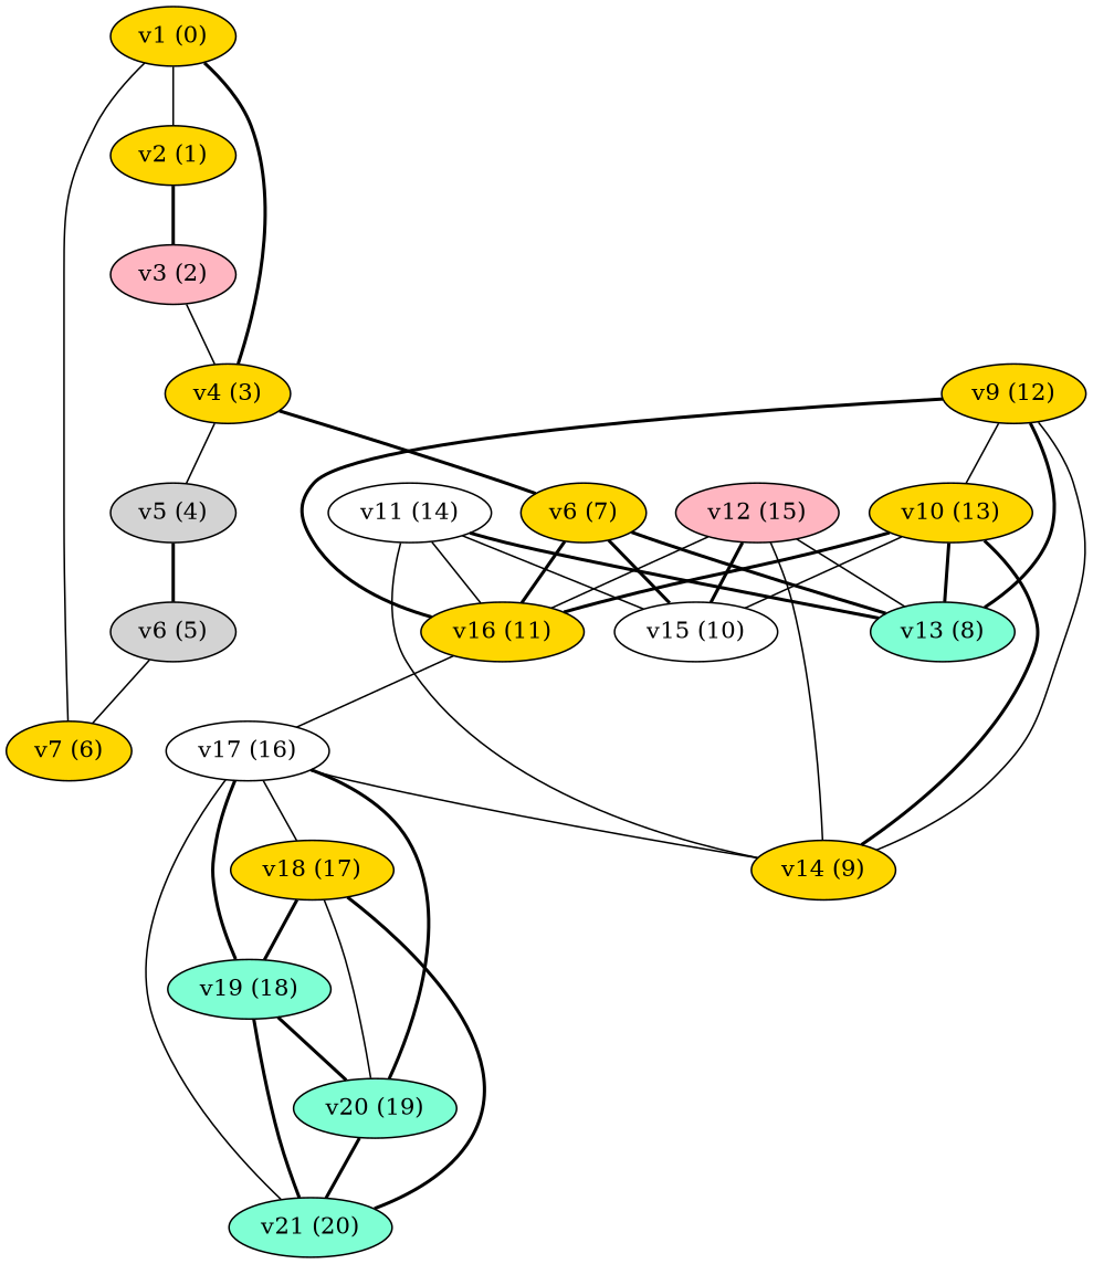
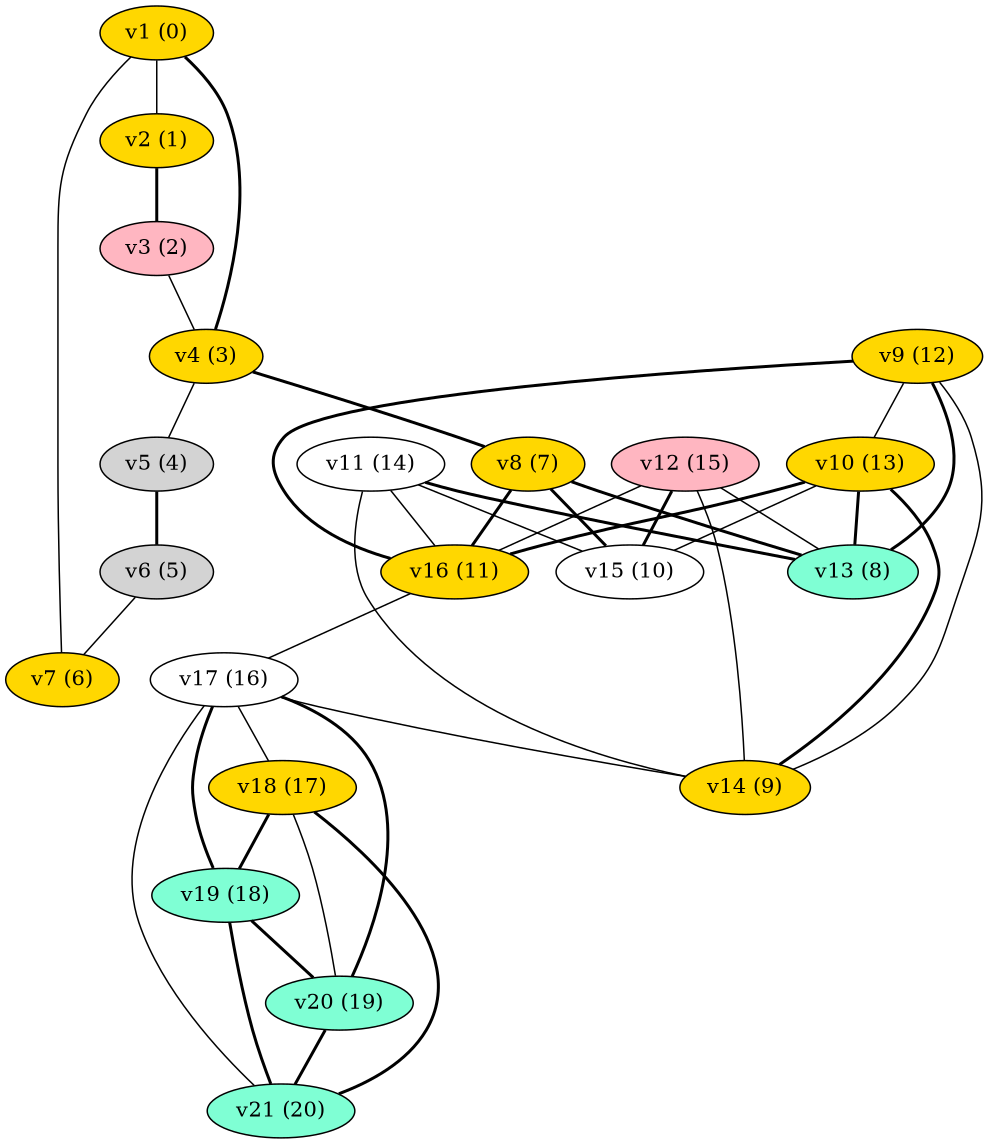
  graph {
    node [fillcolor=gold style=filled]
    edge [style=bold]
    n1 [label="v1 (0)"]
    n2 [label="v2 (1)"]
    n3 [label="v4 (3)"]
    n4 [fillcolor=lightpink label="v3 (2)"]
    n5 [fillcolor=lightgrey label="v5 (4)"]
-   n6 [label="v6 (7)"]
+   n6 [label="v8 (7)"]
    n7 [label="v10 (13)"]
    n8 [fillcolor=aquamarine label="v13 (8)"]
    n9 [label="v14 (9)"]
    n10 [fillcolor=white label="v15 (10)"]
    n11 [label="v16 (11)"]
    n12 [fillcolor=white label="v17 (16)"]
    n13 [fillcolor=white label="v11 (14)"]
    n14 [fillcolor=lightpink label="v12 (15)"]
    n15 [label="v18 (17)"]
    n16 [fillcolor=aquamarine label="v19 (18)"]
    n17 [fillcolor=aquamarine label="v20 (19)"]
    n18 [fillcolor=aquamarine label="v21 (20)"]
    n19 [fillcolor=lightgrey label="v6 (5)"]
    n20 [label="v7 (6)"]
    n21 [label="v9 (12)"]
    n1 -- n2 [style=solid]
    n1 -- n3
    n2 -- n4
    n3 -- n5 [style=solid]
    n3 -- n6
    n4 -- n3 [style=solid]
    n5 -- n19
    n6 -- n8
    n6 -- n10
    n6 -- n11
    n7 -- n8
    n7 -- n9
    n7 -- n10 [style=solid]
    n7 -- n11
    n11 -- n12 [style=solid]
    n12 -- n9 [style=solid]
    n12 -- n15 [style=solid]
    n12 -- n16
    n12 -- n17
    n12 -- n18 [style=solid]
    n13 -- n8
    n13 -- n9 [style=solid]
    n13 -- n10 [style=solid]
    n13 -- n11 [style=solid]
    n14 -- n8 [style=solid]
    n14 -- n9 [style=solid]
    n14 -- n10
    n14 -- n11 [style=solid]
    n15 -- n16
    n15 -- n17 [style=solid]
    n15 -- n18
    n16 -- n17
    n16 -- n18
    n17 -- n18
    n19 -- n20 [style=solid]
    n20 -- n1 [style=solid]
    n21 -- n7 [style=solid]
    n21 -- n8
    n21 -- n9 [style=solid]
    n21 -- n11
  }
